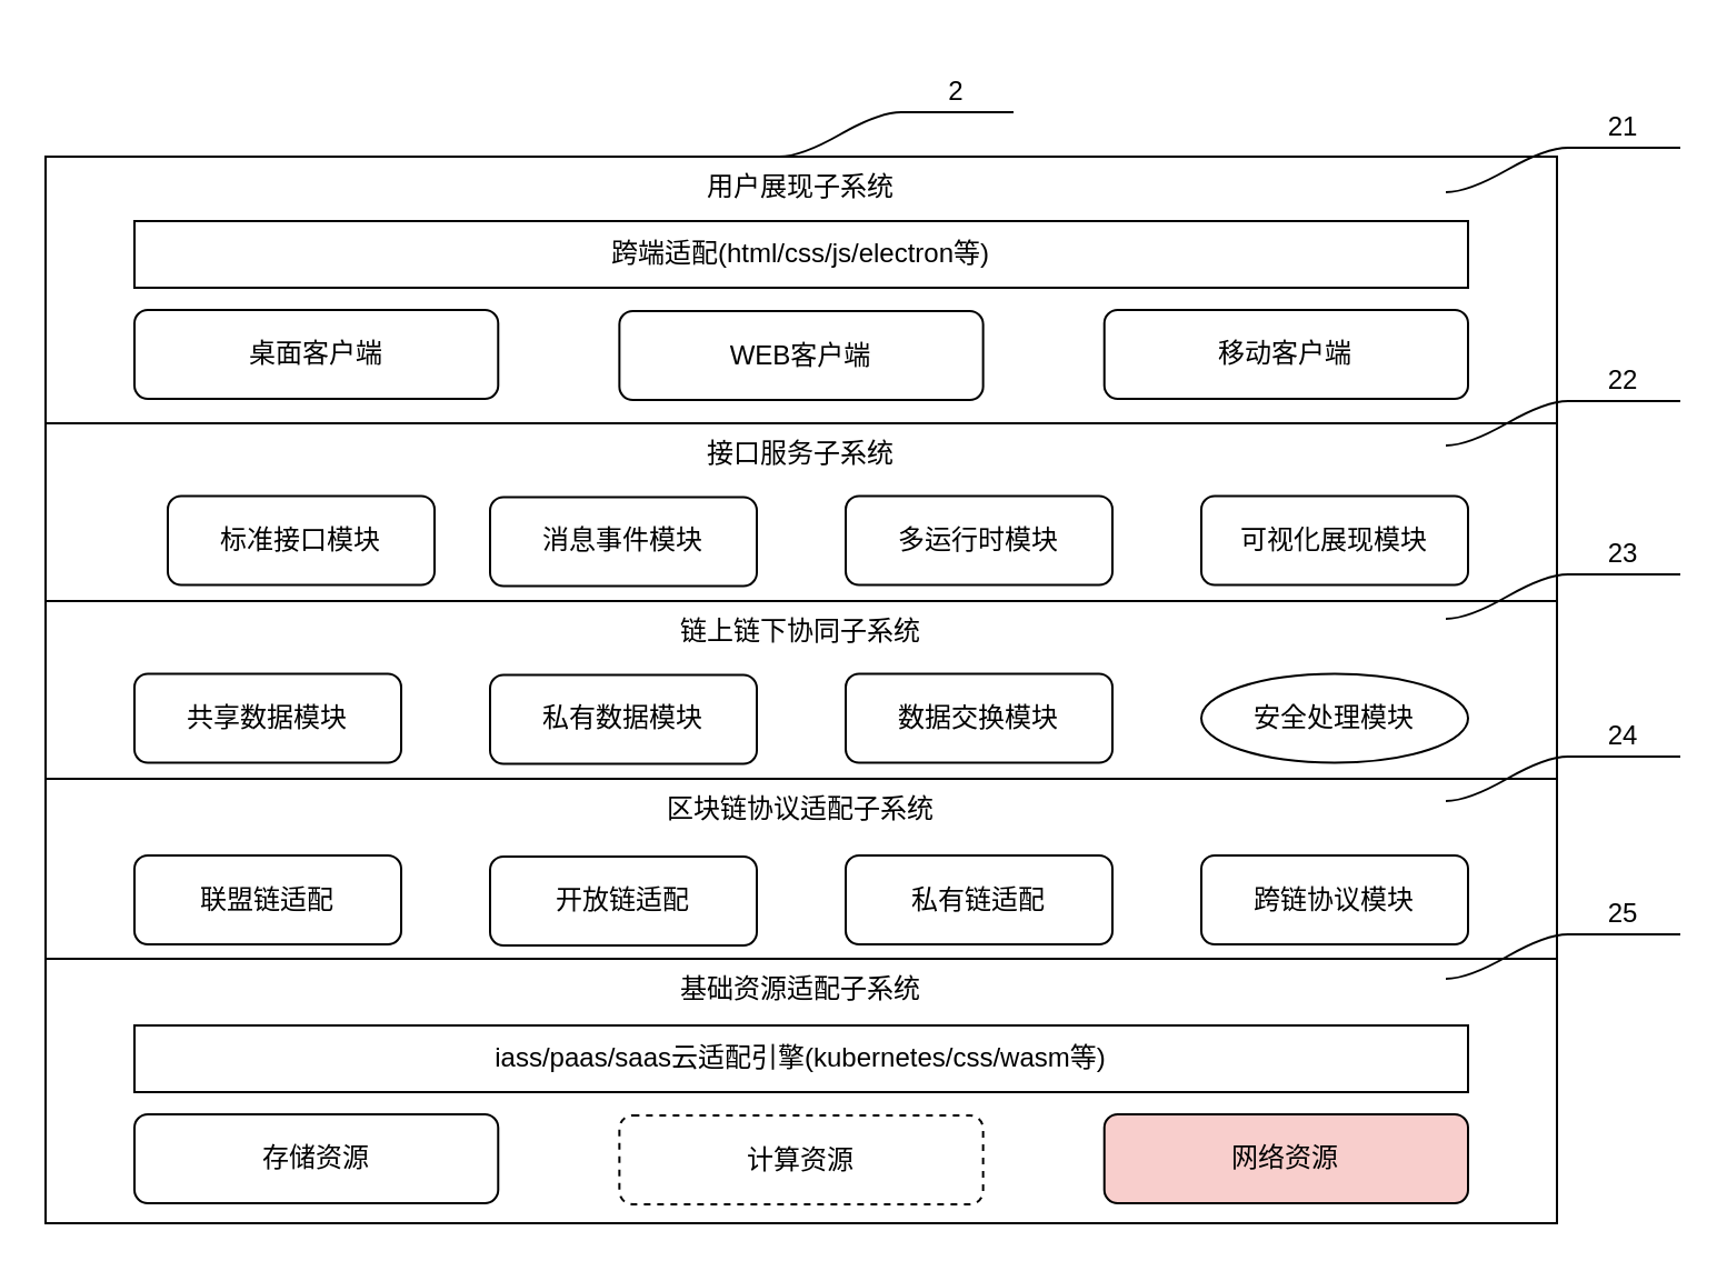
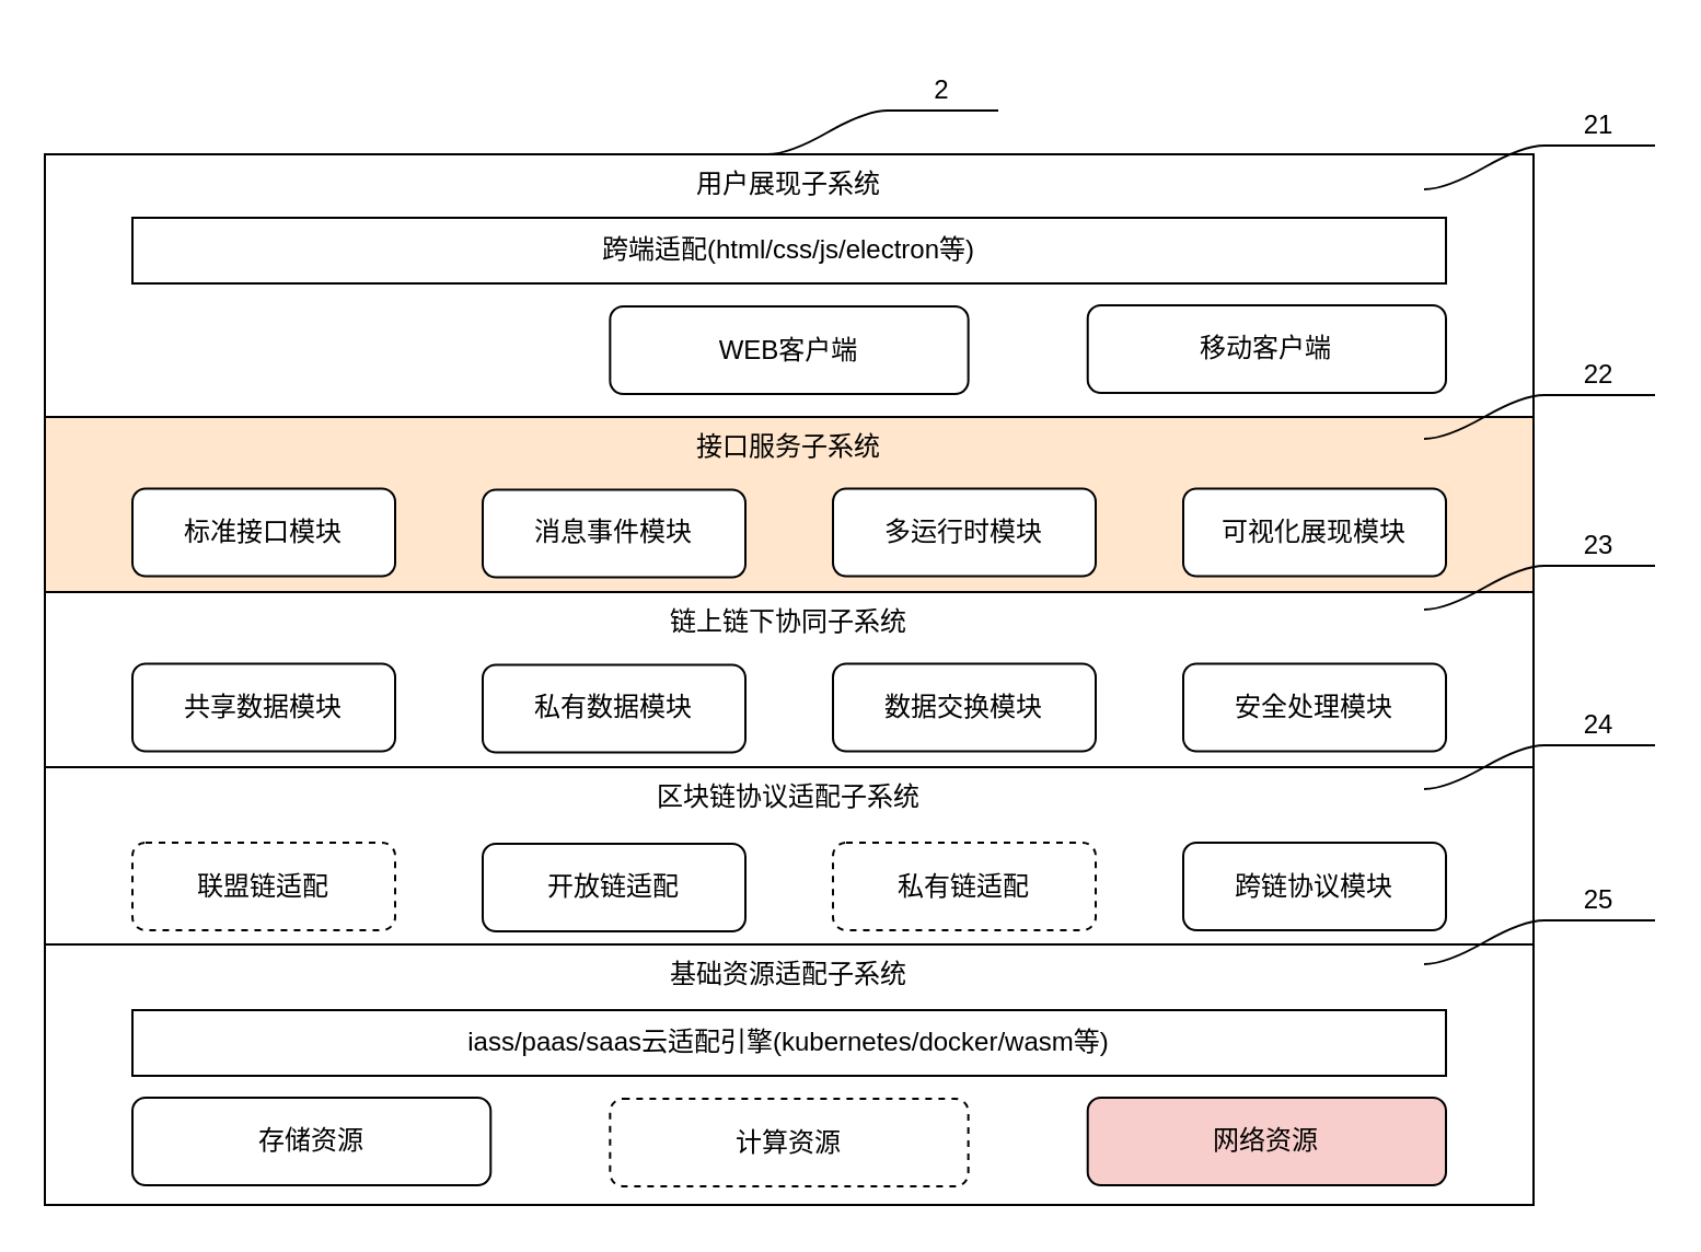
  <mxCell id="0" />
  <mxCell id="1" parent="0" />
  <mxCell id="2" value="链上链下协同子系统" style="rounded=0;whiteSpace=wrap;html=1;verticalAlign=top;" parent="1" vertex="1"><mxGeometry x="20" y="270" width="680" height="80" as="geometry" /></mxCell>
  <mxCell id="3" value="区块链协议适配子系统" style="rounded=0;whiteSpace=wrap;html=1;verticalAlign=top;" parent="1" vertex="1"><mxGeometry x="20" y="350" width="680" height="81" as="geometry" /></mxCell>
- <mxCell id="4" value="联盟链适配" style="rounded=1;whiteSpace=wrap;html=1;" parent="1" vertex="1"><mxGeometry x="60" y="384.5" width="120" height="40" as="geometry" /></mxCell>
- <mxCell id="5" value="接口服务子系统" style="rounded=0;whiteSpace=wrap;html=1;verticalAlign=top;" parent="1" vertex="1"><mxGeometry x="20" y="190" width="680" height="80" as="geometry" /></mxCell>
+ <mxCell id="4" value="联盟链适配" style="rounded=1;whiteSpace=wrap;html=1;dashed=1;" parent="1" vertex="1"><mxGeometry x="60" y="384.5" width="120" height="40" as="geometry" /></mxCell>
+ <mxCell id="5" value="接口服务子系统" style="rounded=0;whiteSpace=wrap;html=1;verticalAlign=top;fillColor=#ffe6cc;" parent="1" vertex="1"><mxGeometry x="20" y="190" width="680" height="80" as="geometry" /></mxCell>
  <mxCell id="6" value="开放链适配" style="rounded=1;whiteSpace=wrap;html=1;" parent="1" vertex="1"><mxGeometry x="220" y="385" width="120" height="40" as="geometry" /></mxCell>
- <mxCell id="7" value="私有链适配" style="rounded=1;whiteSpace=wrap;html=1;" parent="1" vertex="1"><mxGeometry x="380" y="384.5" width="120" height="40" as="geometry" /></mxCell>
+ <mxCell id="7" value="私有链适配" style="rounded=1;whiteSpace=wrap;html=1;dashed=1;" parent="1" vertex="1"><mxGeometry x="380" y="384.5" width="120" height="40" as="geometry" /></mxCell>
  <mxCell id="8" value="跨链协议模块" style="rounded=1;whiteSpace=wrap;html=1;" parent="1" vertex="1"><mxGeometry x="540" y="384.5" width="120" height="40" as="geometry" /></mxCell>
  <mxCell id="9" value="共享数据模块" style="rounded=1;whiteSpace=wrap;html=1;" parent="1" vertex="1"><mxGeometry x="60" y="302.75" width="120" height="40" as="geometry" /></mxCell>
  <mxCell id="10" value="私有数据模块" style="rounded=1;whiteSpace=wrap;html=1;" parent="1" vertex="1"><mxGeometry x="220" y="303.25" width="120" height="40" as="geometry" /></mxCell>
  <mxCell id="11" value="数据交换模块" style="rounded=1;whiteSpace=wrap;html=1;" parent="1" vertex="1"><mxGeometry x="380" y="302.75" width="120" height="40" as="geometry" /></mxCell>
- <mxCell id="12" value="安全处理模块" style="ellipse;whiteSpace=wrap;html=1;" parent="1" vertex="1"><mxGeometry x="540" y="302.75" width="120" height="40" as="geometry" /></mxCell>
- <mxCell id="13" value="标准接口模块" style="rounded=1;whiteSpace=wrap;html=1;" parent="1" vertex="1"><mxGeometry x="75" y="222.75" width="120" height="40" as="geometry" /></mxCell>
+ <mxCell id="12" value="安全处理模块" style="rounded=1;whiteSpace=wrap;html=1;" parent="1" vertex="1"><mxGeometry x="540" y="302.75" width="120" height="40" as="geometry" /></mxCell>
+ <mxCell id="13" value="标准接口模块" style="rounded=1;whiteSpace=wrap;html=1;" parent="1" vertex="1"><mxGeometry x="60" y="222.75" width="120" height="40" as="geometry" /></mxCell>
  <mxCell id="14" value="消息事件模块" style="rounded=1;whiteSpace=wrap;html=1;" parent="1" vertex="1"><mxGeometry x="220" y="223.25" width="120" height="40" as="geometry" /></mxCell>
  <mxCell id="15" value="多运行时模块" style="rounded=1;whiteSpace=wrap;html=1;" parent="1" vertex="1"><mxGeometry x="380" y="222.75" width="120" height="40" as="geometry" /></mxCell>
  <mxCell id="16" value="可视化展现模块" style="rounded=1;whiteSpace=wrap;html=1;" parent="1" vertex="1"><mxGeometry x="540" y="222.75" width="120" height="40" as="geometry" /></mxCell>
  <mxCell id="17" value="基础资源适配子系统" style="rounded=0;whiteSpace=wrap;html=1;verticalAlign=top;" parent="1" vertex="1"><mxGeometry x="20" y="431" width="680" height="119" as="geometry" /></mxCell>
  <mxCell id="18" value="" style="group" parent="1" vertex="1" connectable="0"><mxGeometry x="60" y="501" width="600" height="40.5" as="geometry" /></mxCell>
  <mxCell id="19" value="存储资源" style="rounded=1;whiteSpace=wrap;html=1;" parent="18" vertex="1"><mxGeometry width="163.636" height="40" as="geometry" /></mxCell>
  <mxCell id="20" value="计算资源" style="rounded=1;whiteSpace=wrap;html=1;dashed=1;" parent="18" vertex="1"><mxGeometry x="218.182" y="0.5" width="163.636" height="40" as="geometry" /></mxCell>
  <mxCell id="21" value="网络资源" style="rounded=1;whiteSpace=wrap;html=1;fillColor=#f8cecc;" parent="18" vertex="1"><mxGeometry x="436.364" width="163.636" height="40" as="geometry" /></mxCell>
- <mxCell id="22" value="iass/paas/saas云适配引擎(kubernetes/css/wasm等)" style="rounded=0;whiteSpace=wrap;html=1;" parent="1" vertex="1"><mxGeometry x="60" y="461" width="600" height="30" as="geometry" /></mxCell>
+ <mxCell id="22" value="iass/paas/saas云适配引擎(kubernetes/docker/wasm等)" style="rounded=0;whiteSpace=wrap;html=1;" parent="1" vertex="1"><mxGeometry x="60" y="461" width="600" height="30" as="geometry" /></mxCell>
  <mxCell id="23" value="用户展现子系统" style="rounded=0;whiteSpace=wrap;html=1;verticalAlign=top;" parent="1" vertex="1"><mxGeometry x="20" y="70" width="680" height="120" as="geometry" /></mxCell>
  <mxCell id="24" value="" style="group" parent="1" vertex="1" connectable="0"><mxGeometry x="60" y="139" width="600" height="40.5" as="geometry" /></mxCell>
- <mxCell id="25" value="桌面客户端" style="rounded=1;whiteSpace=wrap;html=1;" parent="24" vertex="1"><mxGeometry width="163.636" height="40" as="geometry" /></mxCell>
  <mxCell id="26" value="WEB客户端" style="rounded=1;whiteSpace=wrap;html=1;" parent="24" vertex="1"><mxGeometry x="218.182" y="0.5" width="163.636" height="40" as="geometry" /></mxCell>
  <mxCell id="27" value="移动客户端" style="rounded=1;whiteSpace=wrap;html=1;" parent="24" vertex="1"><mxGeometry x="436.364" width="163.636" height="40" as="geometry" /></mxCell>
  <mxCell id="28" value="跨端适配(html/css/js/electron等)" style="rounded=0;whiteSpace=wrap;html=1;" parent="1" vertex="1"><mxGeometry x="60" y="99" width="600" height="30" as="geometry" /></mxCell>
  <mxCell id="29" value="2" style="whiteSpace=wrap;html=1;shape=partialRectangle;top=0;left=0;bottom=1;right=0;points=[[0,1],[1,1]];fillColor=none;align=center;verticalAlign=bottom;routingCenterY=0.5;snapToPoint=1;recursiveResize=0;autosize=1;treeFolding=1;treeMoving=1;newEdgeStyle={&quot;edgeStyle&quot;:&quot;entityRelationEdgeStyle&quot;,&quot;startArrow&quot;:&quot;none&quot;,&quot;endArrow&quot;:&quot;none&quot;,&quot;segment&quot;:10,&quot;curved&quot;:1};" vertex="1" parent="1"><mxGeometry x="405" y="20" width="50" height="30" as="geometry" /></mxCell>
  <mxCell id="30" value="" style="edgeStyle=entityRelationEdgeStyle;startArrow=none;endArrow=none;segment=10;curved=1;" edge="1" parent="1" target="29"><mxGeometry relative="1" as="geometry"><mxPoint x="350" y="70" as="sourcePoint" /></mxGeometry></mxCell>
  <mxCell id="31" value="21" style="whiteSpace=wrap;html=1;shape=partialRectangle;top=0;left=0;bottom=1;right=0;points=[[0,1],[1,1]];fillColor=none;align=center;verticalAlign=bottom;routingCenterY=0.5;snapToPoint=1;recursiveResize=0;autosize=1;treeFolding=1;treeMoving=1;newEdgeStyle={&quot;edgeStyle&quot;:&quot;entityRelationEdgeStyle&quot;,&quot;startArrow&quot;:&quot;none&quot;,&quot;endArrow&quot;:&quot;none&quot;,&quot;segment&quot;:10,&quot;curved&quot;:1};" vertex="1" parent="1"><mxGeometry x="705" y="36" width="50" height="30" as="geometry" /></mxCell>
  <mxCell id="32" value="" style="edgeStyle=entityRelationEdgeStyle;startArrow=none;endArrow=none;segment=10;curved=1;" edge="1" parent="1" target="31"><mxGeometry relative="1" as="geometry"><mxPoint x="650" y="86" as="sourcePoint" /></mxGeometry></mxCell>
  <mxCell id="33" value="22" style="whiteSpace=wrap;html=1;shape=partialRectangle;top=0;left=0;bottom=1;right=0;points=[[0,1],[1,1]];fillColor=none;align=center;verticalAlign=bottom;routingCenterY=0.5;snapToPoint=1;recursiveResize=0;autosize=1;treeFolding=1;treeMoving=1;newEdgeStyle={&quot;edgeStyle&quot;:&quot;entityRelationEdgeStyle&quot;,&quot;startArrow&quot;:&quot;none&quot;,&quot;endArrow&quot;:&quot;none&quot;,&quot;segment&quot;:10,&quot;curved&quot;:1};" vertex="1" parent="1"><mxGeometry x="705" y="150" width="50" height="30" as="geometry" /></mxCell>
  <mxCell id="34" value="" style="edgeStyle=entityRelationEdgeStyle;startArrow=none;endArrow=none;segment=10;curved=1;" edge="1" parent="1" target="33"><mxGeometry relative="1" as="geometry"><mxPoint x="650" y="200" as="sourcePoint" /></mxGeometry></mxCell>
  <mxCell id="35" value="23" style="whiteSpace=wrap;html=1;shape=partialRectangle;top=0;left=0;bottom=1;right=0;points=[[0,1],[1,1]];fillColor=none;align=center;verticalAlign=bottom;routingCenterY=0.5;snapToPoint=1;recursiveResize=0;autosize=1;treeFolding=1;treeMoving=1;newEdgeStyle={&quot;edgeStyle&quot;:&quot;entityRelationEdgeStyle&quot;,&quot;startArrow&quot;:&quot;none&quot;,&quot;endArrow&quot;:&quot;none&quot;,&quot;segment&quot;:10,&quot;curved&quot;:1};" vertex="1" parent="1"><mxGeometry x="705" y="228" width="50" height="30" as="geometry" /></mxCell>
  <mxCell id="36" value="" style="edgeStyle=entityRelationEdgeStyle;startArrow=none;endArrow=none;segment=10;curved=1;" edge="1" parent="1" target="35"><mxGeometry relative="1" as="geometry"><mxPoint x="650" y="278" as="sourcePoint" /></mxGeometry></mxCell>
  <mxCell id="37" value="24" style="whiteSpace=wrap;html=1;shape=partialRectangle;top=0;left=0;bottom=1;right=0;points=[[0,1],[1,1]];fillColor=none;align=center;verticalAlign=bottom;routingCenterY=0.5;snapToPoint=1;recursiveResize=0;autosize=1;treeFolding=1;treeMoving=1;newEdgeStyle={&quot;edgeStyle&quot;:&quot;entityRelationEdgeStyle&quot;,&quot;startArrow&quot;:&quot;none&quot;,&quot;endArrow&quot;:&quot;none&quot;,&quot;segment&quot;:10,&quot;curved&quot;:1};" vertex="1" parent="1"><mxGeometry x="705" y="310" width="50" height="30" as="geometry" /></mxCell>
  <mxCell id="38" value="" style="edgeStyle=entityRelationEdgeStyle;startArrow=none;endArrow=none;segment=10;curved=1;" edge="1" parent="1" target="37"><mxGeometry relative="1" as="geometry"><mxPoint x="650" y="360" as="sourcePoint" /></mxGeometry></mxCell>
  <mxCell id="39" value="25" style="whiteSpace=wrap;html=1;shape=partialRectangle;top=0;left=0;bottom=1;right=0;points=[[0,1],[1,1]];fillColor=none;align=center;verticalAlign=bottom;routingCenterY=0.5;snapToPoint=1;recursiveResize=0;autosize=1;treeFolding=1;treeMoving=1;newEdgeStyle={&quot;edgeStyle&quot;:&quot;entityRelationEdgeStyle&quot;,&quot;startArrow&quot;:&quot;none&quot;,&quot;endArrow&quot;:&quot;none&quot;,&quot;segment&quot;:10,&quot;curved&quot;:1};" vertex="1" parent="1"><mxGeometry x="705" y="390" width="50" height="30" as="geometry" /></mxCell>
  <mxCell id="40" value="" style="edgeStyle=entityRelationEdgeStyle;startArrow=none;endArrow=none;segment=10;curved=1;" edge="1" parent="1" target="39"><mxGeometry relative="1" as="geometry"><mxPoint x="650" y="440" as="sourcePoint" /></mxGeometry></mxCell>
